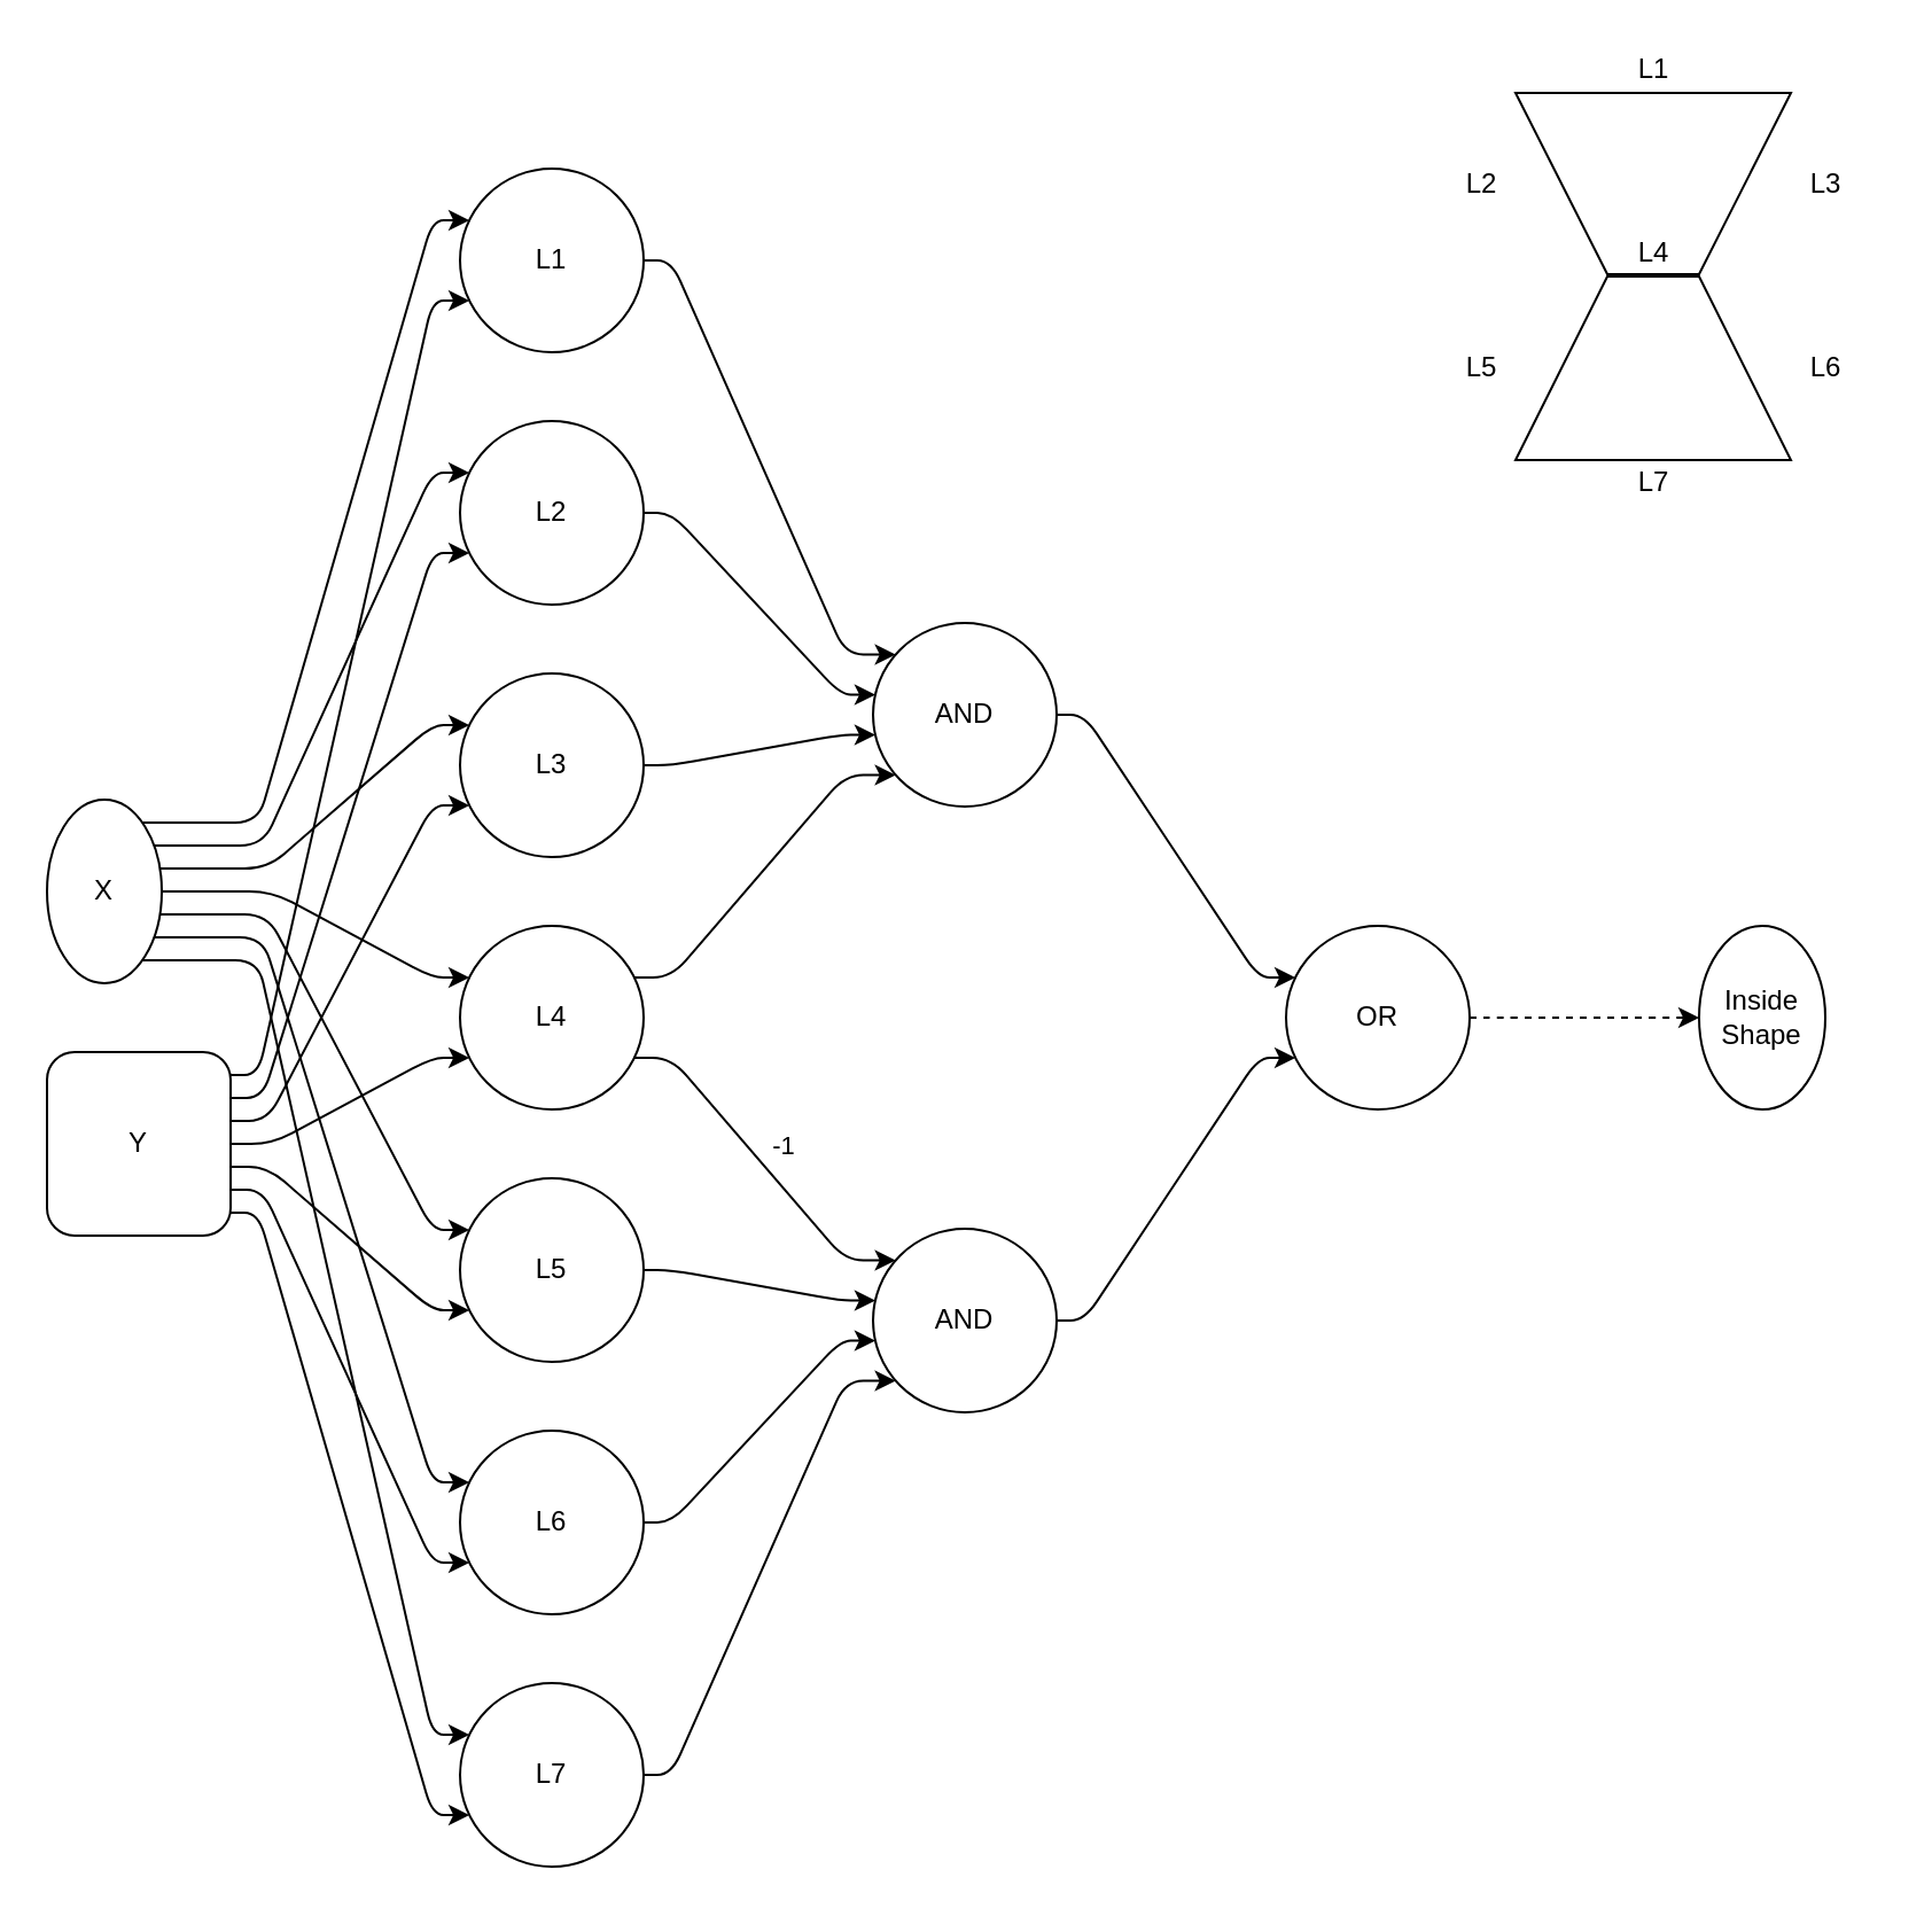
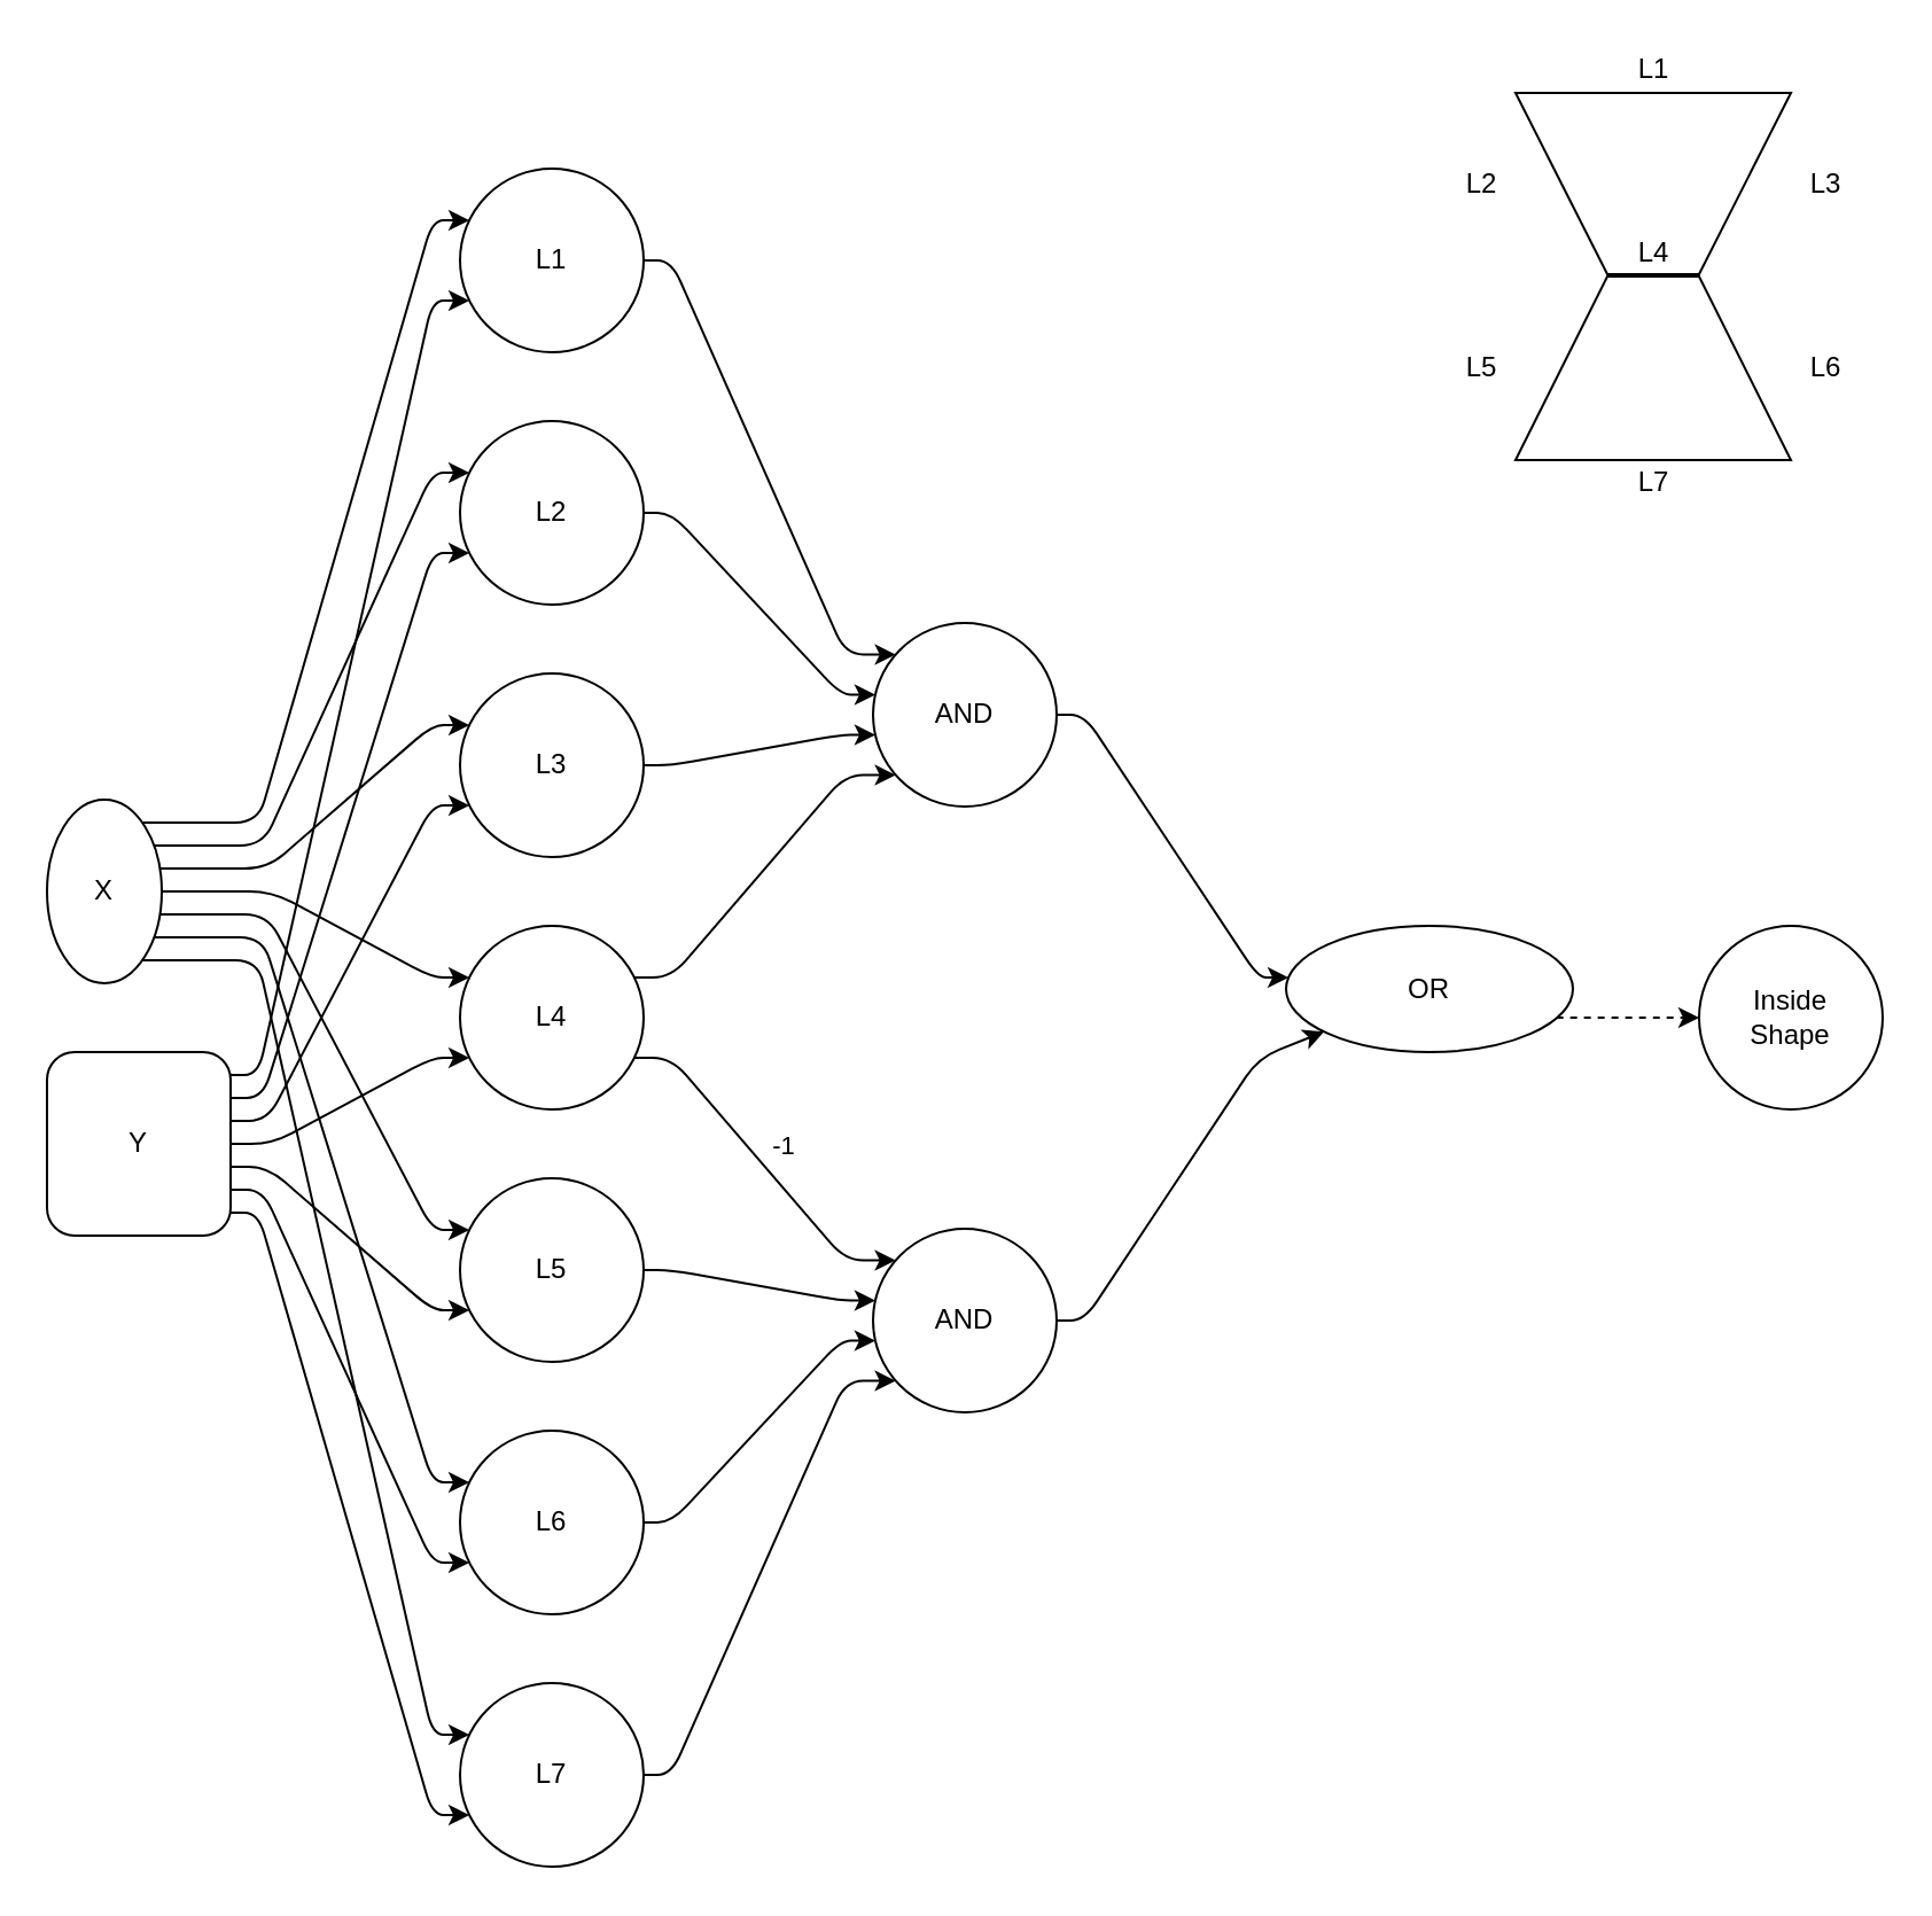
  <mxCell id="0" />
  <mxCell id="1" parent="0" />
  <mxCell id="2" style="edgeStyle=none;html=1;noEdgeStyle=1;orthogonal=1;" parent="1" source="9" target="11" edge="1"><mxGeometry relative="1" as="geometry"><Array as="points"><mxPoint x="112" y="358" /><mxPoint x="188" y="95.5" /></Array></mxGeometry></mxCell>
  <mxCell id="3" style="edgeStyle=none;html=1;noEdgeStyle=1;orthogonal=1;" parent="1" source="9" target="13" edge="1"><mxGeometry relative="1" as="geometry"><Array as="points"><mxPoint x="114" y="368" /><mxPoint x="188" y="205.5" /></Array></mxGeometry></mxCell>
  <mxCell id="4" style="edgeStyle=none;html=1;noEdgeStyle=1;orthogonal=1;" parent="1" source="9" target="15" edge="1"><mxGeometry relative="1" as="geometry"><Array as="points"><mxPoint x="116" y="378" /><mxPoint x="188" y="315.5" /></Array></mxGeometry></mxCell>
  <mxCell id="5" style="edgeStyle=none;html=1;noEdgeStyle=1;orthogonal=1;" parent="1" source="9" target="19" edge="1"><mxGeometry relative="1" as="geometry"><Array as="points"><mxPoint x="118" y="388" /><mxPoint x="188" y="425.5" /></Array></mxGeometry></mxCell>
  <mxCell id="6" style="edgeStyle=none;html=1;noEdgeStyle=1;orthogonal=1;" edge="1" parent="1" source="9" target="31"><mxGeometry relative="1" as="geometry"><Array as="points"><mxPoint x="116" y="398" /><mxPoint x="188" y="535.5" /></Array></mxGeometry></mxCell>
  <mxCell id="7" style="edgeStyle=none;html=1;noEdgeStyle=1;orthogonal=1;" edge="1" parent="1" source="9" target="33"><mxGeometry relative="1" as="geometry"><Array as="points"><mxPoint x="114" y="408" /><mxPoint x="188" y="645.5" /></Array></mxGeometry></mxCell>
  <mxCell id="8" style="edgeStyle=none;html=1;noEdgeStyle=1;orthogonal=1;" edge="1" parent="1" source="9" target="35"><mxGeometry relative="1" as="geometry"><Array as="points"><mxPoint x="112" y="418" /><mxPoint x="188" y="755.5" /></Array></mxGeometry></mxCell>
  <mxCell id="9" value="X" style="ellipse;whiteSpace=wrap;html=1;aspect=fixed;" parent="1" vertex="1"><mxGeometry x="20" y="348" width="50" height="80" as="geometry" /></mxCell>
  <mxCell id="10" style="edgeStyle=none;html=1;noEdgeStyle=1;orthogonal=1;" edge="1" parent="1" source="11" target="21"><mxGeometry relative="1" as="geometry"><Array as="points"><mxPoint x="292" y="113" /><mxPoint x="368" y="284.75" /></Array></mxGeometry></mxCell>
  <mxCell id="11" value="L1" style="ellipse;whiteSpace=wrap;html=1;aspect=fixed;" parent="1" vertex="1"><mxGeometry x="200" y="73" width="80" height="80" as="geometry" /></mxCell>
  <mxCell id="12" style="edgeStyle=none;html=1;noEdgeStyle=1;orthogonal=1;" edge="1" parent="1" source="13" target="21"><mxGeometry relative="1" as="geometry"><Array as="points"><mxPoint x="292" y="223" /><mxPoint x="366" y="302.25" /></Array></mxGeometry></mxCell>
  <mxCell id="13" value="L2" style="ellipse;whiteSpace=wrap;html=1;aspect=fixed;" parent="1" vertex="1"><mxGeometry x="200" y="183" width="80" height="80" as="geometry" /></mxCell>
  <mxCell id="14" style="edgeStyle=none;html=1;noEdgeStyle=1;orthogonal=1;" edge="1" parent="1" source="15" target="21"><mxGeometry relative="1" as="geometry"><Array as="points"><mxPoint x="292" y="333" /><mxPoint x="366" y="319.75" /></Array></mxGeometry></mxCell>
  <mxCell id="15" value="L3" style="ellipse;whiteSpace=wrap;html=1;aspect=fixed;" parent="1" vertex="1"><mxGeometry x="200" y="293" width="80" height="80" as="geometry" /></mxCell>
  <mxCell id="16" style="edgeStyle=none;html=1;noEdgeStyle=1;orthogonal=1;" edge="1" parent="1" source="19" target="21"><mxGeometry relative="1" as="geometry"><Array as="points"><mxPoint x="292" y="425.5" /><mxPoint x="368" y="337.25" /></Array></mxGeometry></mxCell>
  <mxCell id="17" style="edgeStyle=none;html=1;noEdgeStyle=1;orthogonal=1;" edge="1" parent="1" source="19" target="37"><mxGeometry relative="1" as="geometry"><Array as="points"><mxPoint x="292" y="460.5" /><mxPoint x="368" y="548.75" /></Array></mxGeometry></mxCell>
  <mxCell id="18" value="-1" style="edgeLabel;html=1;align=center;verticalAlign=middle;resizable=0;points=[];" vertex="1" connectable="0" parent="17"><mxGeometry x="3.667" y="5.667" relative="1" as="geometry"><mxPoint x="-255" y="-45" as="offset" /></mxGeometry></mxCell>
  <mxCell id="19" value="L4" style="ellipse;whiteSpace=wrap;html=1;aspect=fixed;" parent="1" vertex="1"><mxGeometry x="200" y="403" width="80" height="80" as="geometry" /></mxCell>
  <mxCell id="20" style="edgeStyle=none;html=1;noEdgeStyle=1;orthogonal=1;" edge="1" parent="1" source="21" target="39"><mxGeometry relative="1" as="geometry"><Array as="points"><mxPoint x="472" y="311" /><mxPoint x="548" y="425.5" /></Array></mxGeometry></mxCell>
  <mxCell id="21" value="AND" style="ellipse;whiteSpace=wrap;html=1;aspect=fixed;" vertex="1" parent="1"><mxGeometry x="380" y="271" width="80" height="80" as="geometry" /></mxCell>
  <mxCell id="22" style="edgeStyle=none;html=1;noEdgeStyle=1;orthogonal=1;" edge="1" parent="1" source="29" target="31"><mxGeometry relative="1" as="geometry"><Array as="points"><mxPoint x="116" y="508" /><mxPoint x="188" y="570.5" /></Array></mxGeometry></mxCell>
  <mxCell id="23" style="edgeStyle=none;html=1;noEdgeStyle=1;orthogonal=1;" edge="1" parent="1" source="29" target="33"><mxGeometry relative="1" as="geometry"><Array as="points"><mxPoint x="114" y="518" /><mxPoint x="188" y="680.5" /></Array></mxGeometry></mxCell>
  <mxCell id="24" style="edgeStyle=none;html=1;noEdgeStyle=1;orthogonal=1;" edge="1" parent="1" source="29" target="35"><mxGeometry relative="1" as="geometry"><Array as="points"><mxPoint x="112" y="528" /><mxPoint x="188" y="790.5" /></Array></mxGeometry></mxCell>
  <mxCell id="25" style="edgeStyle=none;html=1;noEdgeStyle=1;orthogonal=1;" edge="1" parent="1" source="29" target="11"><mxGeometry relative="1" as="geometry"><Array as="points"><mxPoint x="112" y="468" /><mxPoint x="188" y="130.5" /></Array></mxGeometry></mxCell>
  <mxCell id="26" style="edgeStyle=none;html=1;noEdgeStyle=1;orthogonal=1;" edge="1" parent="1" source="29" target="13"><mxGeometry relative="1" as="geometry"><Array as="points"><mxPoint x="114" y="478" /><mxPoint x="188" y="240.5" /></Array></mxGeometry></mxCell>
  <mxCell id="27" style="edgeStyle=none;html=1;noEdgeStyle=1;orthogonal=1;" edge="1" parent="1" source="29" target="15"><mxGeometry relative="1" as="geometry"><Array as="points"><mxPoint x="116" y="488" /><mxPoint x="188" y="350.5" /></Array></mxGeometry></mxCell>
  <mxCell id="28" style="edgeStyle=none;html=1;noEdgeStyle=1;orthogonal=1;" edge="1" parent="1" source="29" target="19"><mxGeometry relative="1" as="geometry"><Array as="points"><mxPoint x="118" y="498" /><mxPoint x="188" y="460.5" /></Array></mxGeometry></mxCell>
  <mxCell id="29" value="Y" style="whiteSpace=wrap;html=1;aspect=fixed;rounded=1;" vertex="1" parent="1"><mxGeometry y="458" width="80" height="80" as="geometry" x="20" /></mxCell>
  <mxCell id="30" style="edgeStyle=none;html=1;noEdgeStyle=1;orthogonal=1;" edge="1" parent="1" source="31" target="37"><mxGeometry relative="1" as="geometry"><Array as="points"><mxPoint x="292" y="553" /><mxPoint x="366" y="566.25" /></Array></mxGeometry></mxCell>
  <mxCell id="31" value="L5" style="ellipse;whiteSpace=wrap;html=1;aspect=fixed;" vertex="1" parent="1"><mxGeometry x="200" y="513" width="80" height="80" as="geometry" /></mxCell>
  <mxCell id="32" style="edgeStyle=none;html=1;noEdgeStyle=1;orthogonal=1;" edge="1" parent="1" source="33" target="37"><mxGeometry relative="1" as="geometry"><Array as="points"><mxPoint x="292" y="663" /><mxPoint x="366" y="583.75" /></Array></mxGeometry></mxCell>
  <mxCell id="33" value="L6" style="ellipse;whiteSpace=wrap;html=1;aspect=fixed;" vertex="1" parent="1"><mxGeometry x="200" y="623" width="80" height="80" as="geometry" /></mxCell>
  <mxCell id="34" style="edgeStyle=none;html=1;noEdgeStyle=1;orthogonal=1;" edge="1" parent="1" source="35" target="37"><mxGeometry relative="1" as="geometry"><Array as="points"><mxPoint x="292" y="773" /><mxPoint x="368" y="601.25" /></Array></mxGeometry></mxCell>
  <mxCell id="35" value="L7" style="ellipse;whiteSpace=wrap;html=1;aspect=fixed;" vertex="1" parent="1"><mxGeometry x="200" y="733" width="80" height="80" as="geometry" /></mxCell>
  <mxCell id="36" style="edgeStyle=none;html=1;noEdgeStyle=1;orthogonal=1;" edge="1" parent="1" source="37" target="39"><mxGeometry relative="1" as="geometry"><Array as="points"><mxPoint x="472" y="575" /><mxPoint x="548" y="460.5" /></Array></mxGeometry></mxCell>
  <mxCell id="37" value="AND" style="ellipse;whiteSpace=wrap;html=1;aspect=fixed;" vertex="1" parent="1"><mxGeometry x="380" y="535" width="80" height="80" as="geometry" /></mxCell>
  <mxCell id="38" style="edgeStyle=none;html=1;noEdgeStyle=1;orthogonal=1;dashed=1;" edge="1" parent="1" source="39" target="40"><mxGeometry relative="1" as="geometry"><Array as="points"><mxPoint x="652" y="443" /><mxPoint x="728" y="443" /></Array></mxGeometry></mxCell>
- <mxCell id="39" value="OR" style="ellipse;whiteSpace=wrap;html=1;aspect=fixed;" vertex="1" parent="1"><mxGeometry x="560" y="403" width="80" height="80" as="geometry" /></mxCell>
- <mxCell id="40" value="Inside&lt;br&gt;Shape" style="ellipse;whiteSpace=wrap;html=1;aspect=fixed;" vertex="1" parent="1"><mxGeometry x="740" y="403" width="55" height="80" as="geometry" /></mxCell>
+ <mxCell id="39" value="OR" style="ellipse;whiteSpace=wrap;html=1;aspect=fixed;" vertex="1" parent="1"><mxGeometry x="560" y="403" width="125" height="55" as="geometry" /></mxCell>
+ <mxCell id="40" value="Inside&lt;br&gt;Shape" style="ellipse;whiteSpace=wrap;html=1;aspect=fixed;" vertex="1" parent="1"><mxGeometry x="740" y="403" width="80" height="80" as="geometry" /></mxCell>
  <mxCell id="41" value="" style="shape=trapezoid;perimeter=trapezoidPerimeter;whiteSpace=wrap;html=1;fixedSize=1;size=40;" vertex="1" parent="1"><mxGeometry x="660" y="120" width="120" height="80" as="geometry" /></mxCell>
  <mxCell id="42" value="" style="shape=trapezoid;perimeter=trapezoidPerimeter;whiteSpace=wrap;html=1;fixedSize=1;rotation=-180;size=40;" vertex="1" parent="1"><mxGeometry x="660" y="40" width="120" height="79" as="geometry" /></mxCell>
  <mxCell id="43" value="L1" style="text;html=1;align=center;verticalAlign=middle;resizable=0;points=[];autosize=1;strokeColor=none;" vertex="1" parent="1"><mxGeometry x="705" y="20" width="30" height="20" as="geometry" /></mxCell>
  <mxCell id="44" value="L2" style="text;html=1;align=center;verticalAlign=middle;resizable=0;points=[];autosize=1;strokeColor=none;" vertex="1" parent="1"><mxGeometry x="630" y="70" width="30" height="20" as="geometry" /></mxCell>
  <mxCell id="45" value="L3" style="text;html=1;align=center;verticalAlign=middle;resizable=0;points=[];autosize=1;strokeColor=none;" vertex="1" parent="1"><mxGeometry x="780" y="69.5" width="30" height="20" as="geometry" /></mxCell>
  <mxCell id="46" value="L4" style="text;html=1;align=center;verticalAlign=middle;resizable=0;points=[];autosize=1;strokeColor=none;" vertex="1" parent="1"><mxGeometry x="705" y="100" width="30" height="20" as="geometry" /></mxCell>
  <mxCell id="47" value="L5" style="text;html=1;align=center;verticalAlign=middle;resizable=0;points=[];autosize=1;strokeColor=none;" vertex="1" parent="1"><mxGeometry x="630" y="150" width="30" height="20" as="geometry" /></mxCell>
  <mxCell id="48" value="L6" style="text;html=1;align=center;verticalAlign=middle;resizable=0;points=[];autosize=1;strokeColor=none;" vertex="1" parent="1"><mxGeometry x="780" y="150" width="30" height="20" as="geometry" /></mxCell>
  <mxCell id="49" value="L7" style="text;html=1;align=center;verticalAlign=middle;resizable=0;points=[];autosize=1;strokeColor=none;" vertex="1" parent="1"><mxGeometry x="705" y="200" width="30" height="20" as="geometry" /></mxCell>
